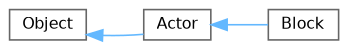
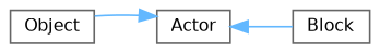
  digraph {
    rankdir=LR
    node [color=grey40 fillcolor=white fontname=Helvetica fontsize=10 shape=box style=filled]
    edge [color=steelblue1 dir=back fontname=Helvetica fontsize=10 labelfontname=Helvetica labelfontsize=10 style=solid]
    n1 [height=0.2 label=Object width=0.4]
    n2 [height=0.2 label=Actor width=0.4]
    n3 [height=0.2 label=Block width=0.4]
-   n1 -> n2
+   n2 -> n1
    n2 -> n3
  }
